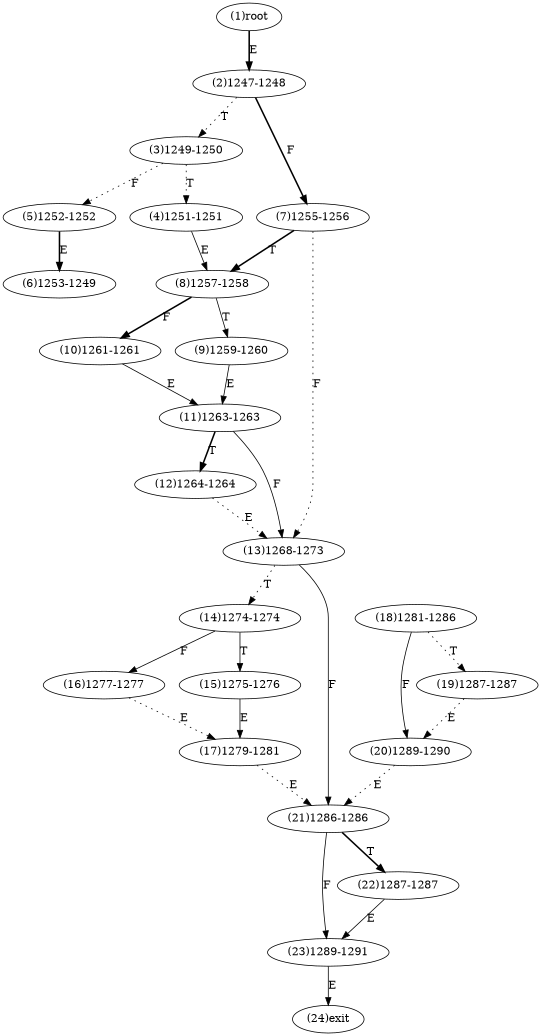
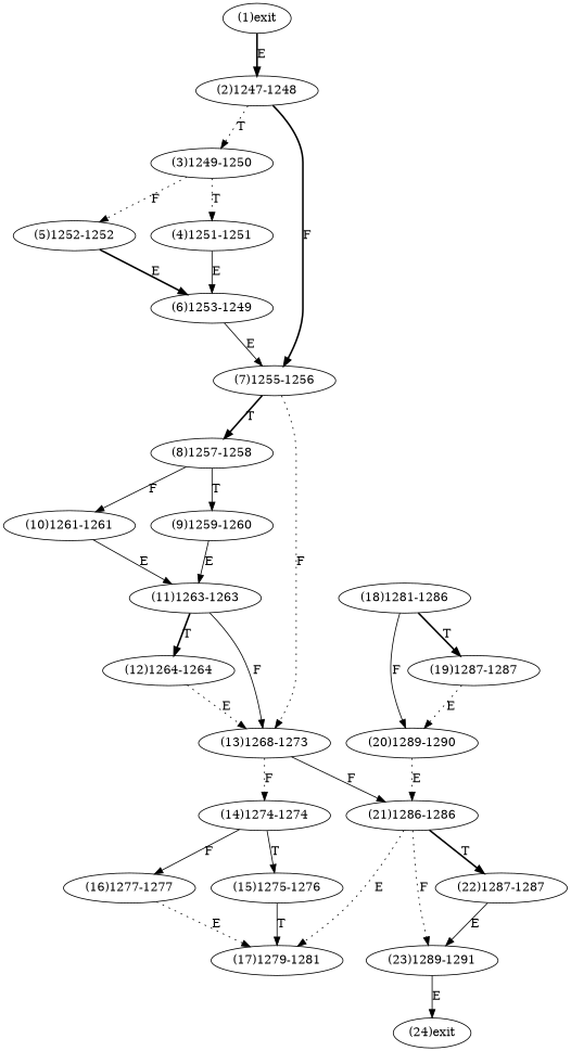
  digraph {
    edge [style=solid]
-   n1 [label="(1)root"]
+   n1 [label="(1)exit"]
    n2 [label="(2)1247-1248"]
    n3 [label="(3)1249-1250"]
    n4 [label="(7)1255-1256"]
    n5 [label="(4)1251-1251"]
    n6 [label="(5)1252-1252"]
    n7 [label="(8)1257-1258"]
    n8 [label="(13)1268-1273"]
    n9 [label="(6)1253-1249"]
    n10 [label="(9)1259-1260"]
    n11 [label="(10)1261-1261"]
    n12 [label="(14)1274-1274"]
    n13 [label="(21)1286-1286"]
    n14 [label="(11)1263-1263"]
    n15 [label="(12)1264-1264"]
    n16 [label="(15)1275-1276"]
    n17 [label="(16)1277-1277"]
    n18 [label="(23)1289-1291"]
    n19 [label="(22)1287-1287"]
    n20 [label="(17)1279-1281"]
    n21 [label="(19)1287-1287"]
    n22 [label="(20)1289-1290"]
    n23 [label="(18)1281-1286"]
    n24 [label="(24)exit"]
    n1 -> n2 [label=E style=bold]
    n2 -> n3 [label=T style=dotted]
    n2 -> n4 [label=F style=bold]
    n3 -> n5 [label=T style=dotted]
    n3 -> n6 [label=F style=dotted]
    n4 -> n7 [label=T style=bold]
    n4 -> n8 [label=F style=dotted]
-   n5 -> n7 [label=E]
+   n5 -> n9 [label=E]
    n6 -> n9 [label=E style=bold]
    n7 -> n10 [label=T]
-   n7 -> n11 [label=F style=bold]
-   n8 -> n12 [label=T style=dotted]
+   n7 -> n11 [label=F]
+   n8 -> n12 [label=F style=dotted]
    n8 -> n13 [label=F]
+   n9 -> n4 [label=E]
    n10 -> n14 [label=E]
    n11 -> n14 [label=E]
    n12 -> n16 [label=T]
    n12 -> n17 [label=F]
-   n13 -> n18 [label=F]
+   n13 -> n18 [label=F style=dotted]
    n13 -> n19 [label=T style=bold]
    n14 -> n8 [label=F]
    n14 -> n15 [label=T style=bold]
    n15 -> n8 [label=E style=dotted]
-   n16 -> n20 [label=E]
+   n16 -> n20 [label=T]
    n17 -> n20 [label=E style=dotted]
    n18 -> n24 [label=E]
    n19 -> n18 [label=E]
-   n20 -> n13 [label=E style=dotted]
+   n13 -> n20 [label=E style=dotted]
    n21 -> n22 [label=E style=dotted]
    n22 -> n13 [label=E style=dotted]
-   n23 -> n21 [label=T style=dotted]
+   n23 -> n21 [label=T style=bold]
    n23 -> n22 [label=F]
  }
